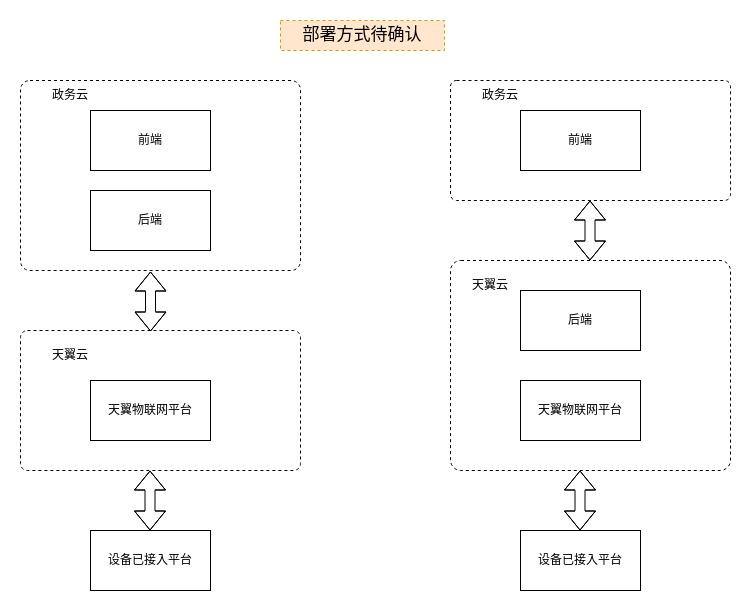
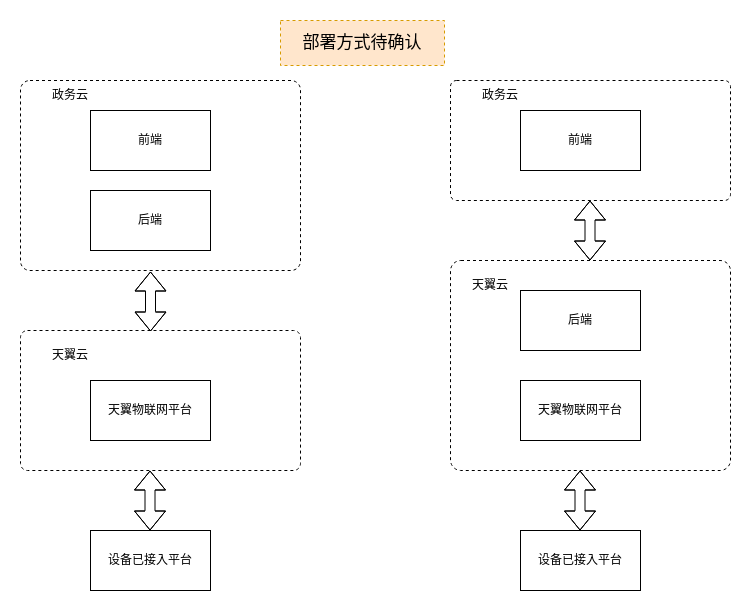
  <mxCell id="0" />
  <mxCell id="1" parent="0" />
  <mxCell id="2" value="" style="rounded=1;whiteSpace=wrap;html=1;arcSize=5;dashed=1;" vertex="1" parent="1"><mxGeometry x="450" y="260" width="280" height="210" as="geometry" /></mxCell>
  <mxCell id="3" value="" style="rounded=1;whiteSpace=wrap;html=1;arcSize=5;dashed=1;" vertex="1" parent="1"><mxGeometry x="20" y="330" width="280" height="140" as="geometry" /></mxCell>
  <mxCell id="4" value="" style="rounded=1;whiteSpace=wrap;html=1;arcSize=5;dashed=1;" vertex="1" parent="1"><mxGeometry x="20" y="80" width="280" height="190" as="geometry" /></mxCell>
  <mxCell id="5" value="前端" style="rounded=0;whiteSpace=wrap;html=1;" vertex="1" parent="1"><mxGeometry x="90" y="110" width="120" height="60" as="geometry" /></mxCell>
  <mxCell id="6" value="后端" style="rounded=0;whiteSpace=wrap;html=1;" vertex="1" parent="1"><mxGeometry x="90" y="190" width="120" height="60" as="geometry" /></mxCell>
  <mxCell id="7" value="天翼物联网平台" style="rounded=0;whiteSpace=wrap;html=1;" vertex="1" parent="1"><mxGeometry x="90" y="380" width="120" height="60" as="geometry" /></mxCell>
  <mxCell id="8" value="设备已接入平台" style="rounded=0;whiteSpace=wrap;html=1;" vertex="1" parent="1"><mxGeometry x="90" y="530" width="120" height="60" as="geometry" /></mxCell>
  <mxCell id="9" value="政务云" style="text;html=1;strokeColor=none;fillColor=none;align=center;verticalAlign=middle;whiteSpace=wrap;rounded=0;" vertex="1" parent="1"><mxGeometry x="40" y="80" width="60" height="30" as="geometry" /></mxCell>
  <mxCell id="10" value="" style="rounded=1;whiteSpace=wrap;html=1;arcSize=5;dashed=1;" vertex="1" parent="1"><mxGeometry x="450" y="80" width="280" height="120" as="geometry" /></mxCell>
  <mxCell id="11" value="前端" style="rounded=0;whiteSpace=wrap;html=1;" vertex="1" parent="1"><mxGeometry x="520" y="110" width="120" height="60" as="geometry" /></mxCell>
  <mxCell id="12" value="后端" style="rounded=0;whiteSpace=wrap;html=1;" vertex="1" parent="1"><mxGeometry x="520" y="290" width="120" height="60" as="geometry" /></mxCell>
  <mxCell id="13" value="天翼物联网平台" style="rounded=0;whiteSpace=wrap;html=1;" vertex="1" parent="1"><mxGeometry x="520" y="380" width="120" height="60" as="geometry" /></mxCell>
  <mxCell id="14" value="设备已接入平台" style="rounded=0;whiteSpace=wrap;html=1;" vertex="1" parent="1"><mxGeometry x="520" y="530" width="120" height="60" as="geometry" /></mxCell>
  <mxCell id="15" value="政务云" style="text;html=1;strokeColor=none;fillColor=none;align=center;verticalAlign=middle;whiteSpace=wrap;rounded=0;" vertex="1" parent="1"><mxGeometry x="470" y="80" width="60" height="30" as="geometry" /></mxCell>
  <mxCell id="16" value="天翼云" style="text;html=1;strokeColor=none;fillColor=none;align=center;verticalAlign=middle;whiteSpace=wrap;rounded=0;" vertex="1" parent="1"><mxGeometry x="40" y="340" width="60" height="30" as="geometry" /></mxCell>
  <mxCell id="17" value="天翼云" style="text;html=1;strokeColor=none;fillColor=none;align=center;verticalAlign=middle;whiteSpace=wrap;rounded=0;" vertex="1" parent="1"><mxGeometry x="460" y="270" width="60" height="30" as="geometry" /></mxCell>
  <mxCell id="18" value="" style="shape=flexArrow;endArrow=classic;startArrow=classic;html=1;rounded=0;" edge="1" parent="1"><mxGeometry width="100" height="100" relative="1" as="geometry"><mxPoint x="150" y="331" as="sourcePoint" /><mxPoint x="150" y="271" as="targetPoint" /><Array as="points"><mxPoint x="150" y="311" /></Array></mxGeometry></mxCell>
  <mxCell id="19" value="" style="shape=flexArrow;endArrow=classic;startArrow=classic;html=1;rounded=0;" edge="1" parent="1"><mxGeometry width="100" height="100" relative="1" as="geometry"><mxPoint x="149.5" y="530" as="sourcePoint" /><mxPoint x="149.5" y="470" as="targetPoint" /><Array as="points"><mxPoint x="149.5" y="510" /></Array></mxGeometry></mxCell>
  <mxCell id="20" value="" style="shape=flexArrow;endArrow=classic;startArrow=classic;html=1;rounded=0;" edge="1" parent="1"><mxGeometry width="100" height="100" relative="1" as="geometry"><mxPoint x="579.5" y="530" as="sourcePoint" /><mxPoint x="579.5" y="470" as="targetPoint" /><Array as="points"><mxPoint x="579.5" y="510" /></Array></mxGeometry></mxCell>
  <mxCell id="21" value="" style="shape=flexArrow;endArrow=classic;startArrow=classic;html=1;rounded=0;" edge="1" parent="1"><mxGeometry width="100" height="100" relative="1" as="geometry"><mxPoint x="589.5" y="260" as="sourcePoint" /><mxPoint x="589.5" y="200" as="targetPoint" /><Array as="points"><mxPoint x="589.5" y="240" /></Array></mxGeometry></mxCell>
- <mxCell id="22" value="部署方式待确认" style="text;html=1;strokeColor=#d79b00;fillColor=#ffe6cc;align=center;verticalAlign=middle;whiteSpace=wrap;rounded=0;dashed=1;spacing=3;fontSize=17;" vertex="1" parent="1"><mxGeometry x="280" width="164" height="30" as="geometry" y="20" /></mxCell>
+ <mxCell id="22" value="部署方式待确认" style="text;html=1;strokeColor=#d79b00;fillColor=#ffe6cc;align=center;verticalAlign=middle;whiteSpace=wrap;rounded=0;dashed=1;spacing=3;fontSize=17;" vertex="1" parent="1"><mxGeometry x="280" y="20" width="164" height="45" as="geometry" /></mxCell>
